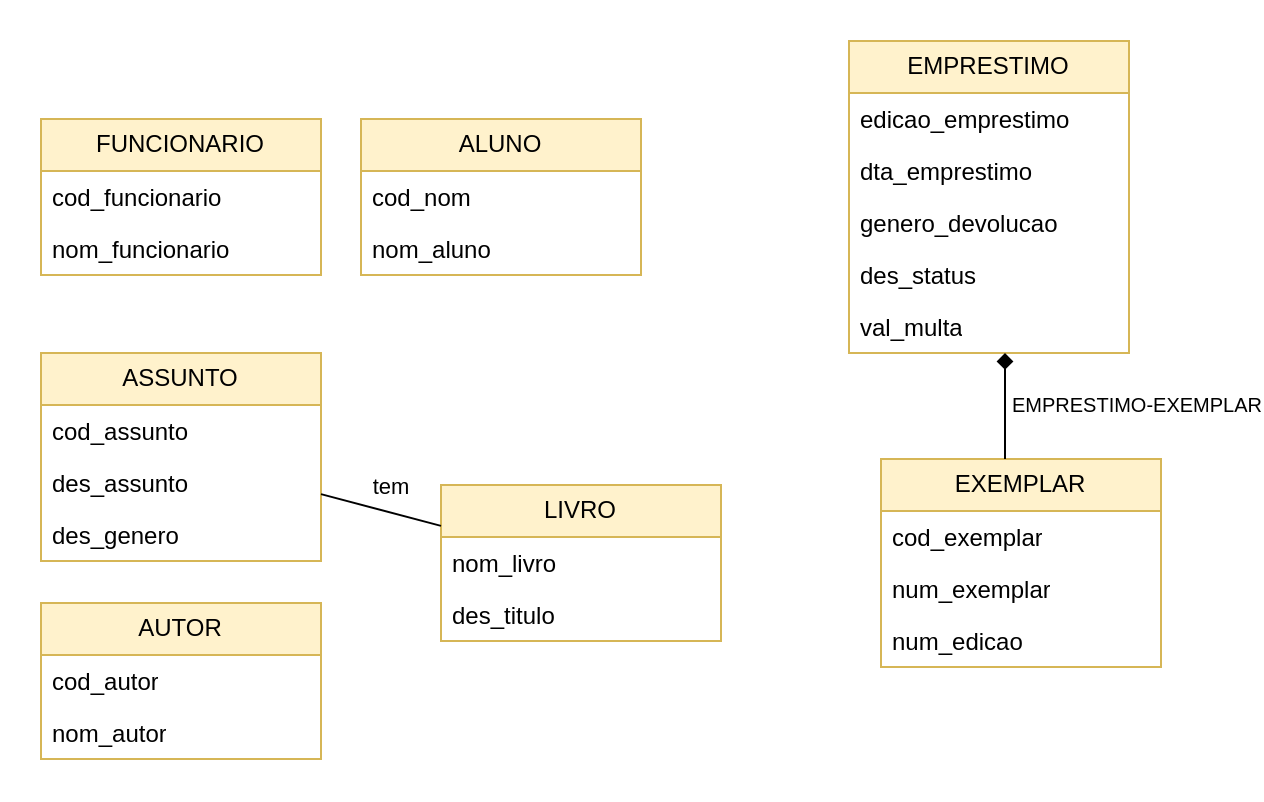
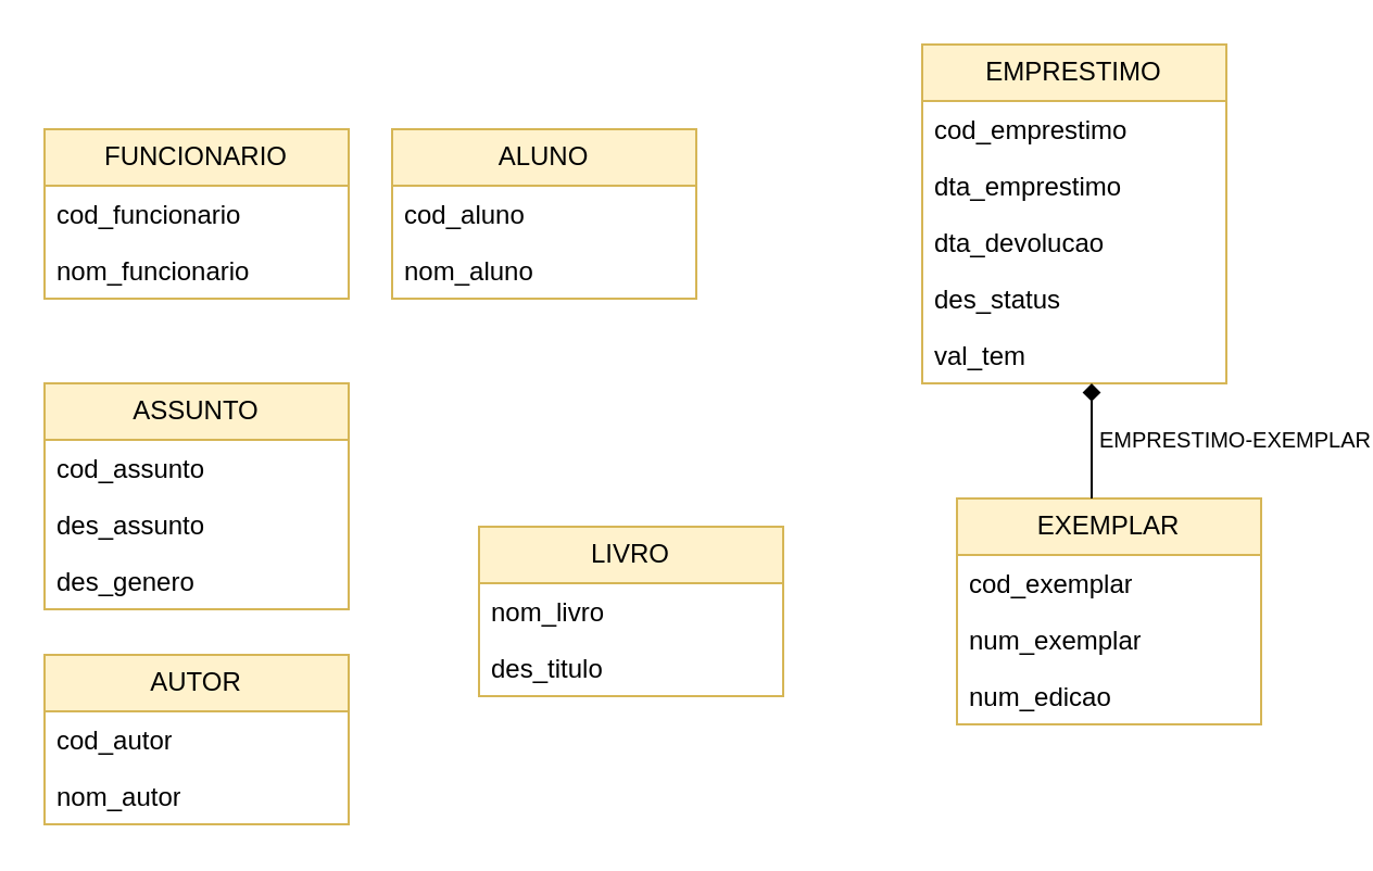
  <mxCell id="0" />
  <mxCell id="1" parent="0" />
  <mxCell id="2" value="ALUNO" style="swimlane;fontStyle=0;childLayout=stackLayout;horizontal=1;startSize=26;fillColor=#fff2cc;horizontalStack=0;resizeParent=1;resizeParentMax=0;resizeLast=0;collapsible=1;marginBottom=0;whiteSpace=wrap;html=1;strokeColor=#d6b656;" parent="1" vertex="1"><mxGeometry x="180" y="59" width="140" height="78" as="geometry" /></mxCell>
- <mxCell id="3" value="cod_nom" style="text;strokeColor=none;fillColor=none;align=left;verticalAlign=top;spacingLeft=4;spacingRight=4;overflow=hidden;rotatable=0;points=[[0,0.5],[1,0.5]];portConstraint=eastwest;whiteSpace=wrap;html=1;" parent="2" vertex="1"><mxGeometry y="26" width="140" height="26" as="geometry" /></mxCell>
+ <mxCell id="3" value="cod_aluno" style="text;strokeColor=none;fillColor=none;align=left;verticalAlign=top;spacingLeft=4;spacingRight=4;overflow=hidden;rotatable=0;points=[[0,0.5],[1,0.5]];portConstraint=eastwest;whiteSpace=wrap;html=1;" parent="2" vertex="1"><mxGeometry y="26" width="140" height="26" as="geometry" /></mxCell>
  <mxCell id="4" value="nom_aluno" style="text;strokeColor=none;fillColor=none;align=left;verticalAlign=top;spacingLeft=4;spacingRight=4;overflow=hidden;rotatable=0;points=[[0,0.5],[1,0.5]];portConstraint=eastwest;whiteSpace=wrap;html=1;" parent="2" vertex="1"><mxGeometry y="52" width="140" height="26" as="geometry" /></mxCell>
  <mxCell id="5" value="AUTOR" style="swimlane;fontStyle=0;childLayout=stackLayout;horizontal=1;startSize=26;fillColor=#fff2cc;horizontalStack=0;resizeParent=1;resizeParentMax=0;resizeLast=0;collapsible=1;marginBottom=0;whiteSpace=wrap;html=1;strokeColor=#d6b656;" parent="1" vertex="1"><mxGeometry x="20" y="301" width="140" height="78" as="geometry" /></mxCell>
  <mxCell id="6" value="cod_autor" style="text;strokeColor=none;fillColor=none;align=left;verticalAlign=top;spacingLeft=4;spacingRight=4;overflow=hidden;rotatable=0;points=[[0,0.5],[1,0.5]];portConstraint=eastwest;whiteSpace=wrap;html=1;" parent="5" vertex="1"><mxGeometry y="26" width="140" height="26" as="geometry" /></mxCell>
  <mxCell id="7" value="nom_autor" style="text;strokeColor=none;fillColor=none;align=left;verticalAlign=top;spacingLeft=4;spacingRight=4;overflow=hidden;rotatable=0;points=[[0,0.5],[1,0.5]];portConstraint=eastwest;whiteSpace=wrap;html=1;" parent="5" vertex="1"><mxGeometry y="52" width="140" height="26" as="geometry" /></mxCell>
  <mxCell id="8" value="LIVRO" style="swimlane;fontStyle=0;childLayout=stackLayout;horizontal=1;startSize=26;fillColor=#fff2cc;horizontalStack=0;resizeParent=1;resizeParentMax=0;resizeLast=0;collapsible=1;marginBottom=0;whiteSpace=wrap;html=1;strokeColor=#d6b656;" parent="1" vertex="1"><mxGeometry x="220" y="242" width="140" height="78" as="geometry" /></mxCell>
  <mxCell id="9" value="nom_livro" style="text;strokeColor=none;fillColor=none;align=left;verticalAlign=top;spacingLeft=4;spacingRight=4;overflow=hidden;rotatable=0;points=[[0,0.5],[1,0.5]];portConstraint=eastwest;whiteSpace=wrap;html=1;" parent="8" vertex="1"><mxGeometry y="26" width="140" height="26" as="geometry" /></mxCell>
  <mxCell id="10" value="des_titulo" style="text;strokeColor=none;fillColor=none;align=left;verticalAlign=top;spacingLeft=4;spacingRight=4;overflow=hidden;rotatable=0;points=[[0,0.5],[1,0.5]];portConstraint=eastwest;whiteSpace=wrap;html=1;" parent="8" vertex="1"><mxGeometry y="52" width="140" height="26" as="geometry" /></mxCell>
  <mxCell id="11" value="FUNCIONARIO" style="swimlane;fontStyle=0;childLayout=stackLayout;horizontal=1;startSize=26;fillColor=#fff2cc;horizontalStack=0;resizeParent=1;resizeParentMax=0;resizeLast=0;collapsible=1;marginBottom=0;whiteSpace=wrap;html=1;strokeColor=#d6b656;" parent="1" vertex="1"><mxGeometry x="20" y="59" width="140" height="78" as="geometry" /></mxCell>
  <mxCell id="12" value="cod_funcionario" style="text;strokeColor=none;fillColor=none;align=left;verticalAlign=top;spacingLeft=4;spacingRight=4;overflow=hidden;rotatable=0;points=[[0,0.5],[1,0.5]];portConstraint=eastwest;whiteSpace=wrap;html=1;" parent="11" vertex="1"><mxGeometry y="26" width="140" height="26" as="geometry" /></mxCell>
  <mxCell id="13" value="nom_funcionario" style="text;strokeColor=none;fillColor=none;align=left;verticalAlign=top;spacingLeft=4;spacingRight=4;overflow=hidden;rotatable=0;points=[[0,0.5],[1,0.5]];portConstraint=eastwest;whiteSpace=wrap;html=1;" parent="11" vertex="1"><mxGeometry y="52" width="140" height="26" as="geometry" /></mxCell>
  <mxCell id="14" value="EMPRESTIMO" style="swimlane;fontStyle=0;childLayout=stackLayout;horizontal=1;startSize=26;fillColor=#fff2cc;horizontalStack=0;resizeParent=1;resizeParentMax=0;resizeLast=0;collapsible=1;marginBottom=0;whiteSpace=wrap;html=1;strokeColor=#d6b656;" vertex="1" parent="1"><mxGeometry x="424" y="20" width="140" height="156" as="geometry" /></mxCell>
- <mxCell id="15" value="edicao_emprestimo" style="text;strokeColor=none;fillColor=none;align=left;verticalAlign=top;spacingLeft=4;spacingRight=4;overflow=hidden;rotatable=0;points=[[0,0.5],[1,0.5]];portConstraint=eastwest;whiteSpace=wrap;html=1;" vertex="1" parent="14"><mxGeometry y="26" width="140" height="26" as="geometry" /></mxCell>
+ <mxCell id="15" value="cod_emprestimo" style="text;strokeColor=none;fillColor=none;align=left;verticalAlign=top;spacingLeft=4;spacingRight=4;overflow=hidden;rotatable=0;points=[[0,0.5],[1,0.5]];portConstraint=eastwest;whiteSpace=wrap;html=1;" vertex="1" parent="14"><mxGeometry y="26" width="140" height="26" as="geometry" /></mxCell>
  <mxCell id="16" value="dta_emprestimo" style="text;strokeColor=none;fillColor=none;align=left;verticalAlign=top;spacingLeft=4;spacingRight=4;overflow=hidden;rotatable=0;points=[[0,0.5],[1,0.5]];portConstraint=eastwest;whiteSpace=wrap;html=1;" vertex="1" parent="14"><mxGeometry y="52" width="140" height="26" as="geometry" /></mxCell>
- <mxCell id="17" value="genero_devolucao" style="text;strokeColor=none;fillColor=none;align=left;verticalAlign=top;spacingLeft=4;spacingRight=4;overflow=hidden;rotatable=0;points=[[0,0.5],[1,0.5]];portConstraint=eastwest;whiteSpace=wrap;html=1;" vertex="1" parent="14"><mxGeometry y="78" width="140" height="26" as="geometry" /></mxCell>
+ <mxCell id="17" value="dta_devolucao" style="text;strokeColor=none;fillColor=none;align=left;verticalAlign=top;spacingLeft=4;spacingRight=4;overflow=hidden;rotatable=0;points=[[0,0.5],[1,0.5]];portConstraint=eastwest;whiteSpace=wrap;html=1;" vertex="1" parent="14"><mxGeometry y="78" width="140" height="26" as="geometry" /></mxCell>
  <mxCell id="18" value="des_status" style="text;strokeColor=none;fillColor=none;align=left;verticalAlign=top;spacingLeft=4;spacingRight=4;overflow=hidden;rotatable=0;points=[[0,0.5],[1,0.5]];portConstraint=eastwest;whiteSpace=wrap;html=1;" vertex="1" parent="14"><mxGeometry y="104" width="140" height="26" as="geometry" /></mxCell>
- <mxCell id="19" value="val_multa" style="text;strokeColor=none;fillColor=none;align=left;verticalAlign=top;spacingLeft=4;spacingRight=4;overflow=hidden;rotatable=0;points=[[0,0.5],[1,0.5]];portConstraint=eastwest;whiteSpace=wrap;html=1;" vertex="1" parent="14"><mxGeometry y="130" width="140" height="26" as="geometry" /></mxCell>
+ <mxCell id="19" value="val_tem" style="text;strokeColor=none;fillColor=none;align=left;verticalAlign=top;spacingLeft=4;spacingRight=4;overflow=hidden;rotatable=0;points=[[0,0.5],[1,0.5]];portConstraint=eastwest;whiteSpace=wrap;html=1;" vertex="1" parent="14"><mxGeometry y="130" width="140" height="26" as="geometry" /></mxCell>
  <mxCell id="20" value="EXEMPLAR" style="swimlane;fontStyle=0;childLayout=stackLayout;horizontal=1;startSize=26;fillColor=#fff2cc;horizontalStack=0;resizeParent=1;resizeParentMax=0;resizeLast=0;collapsible=1;marginBottom=0;whiteSpace=wrap;html=1;strokeColor=#d6b656;" vertex="1" parent="1"><mxGeometry x="440" y="229" width="140" height="104" as="geometry" /></mxCell>
  <mxCell id="21" value="cod_exemplar" style="text;strokeColor=none;fillColor=none;align=left;verticalAlign=top;spacingLeft=4;spacingRight=4;overflow=hidden;rotatable=0;points=[[0,0.5],[1,0.5]];portConstraint=eastwest;whiteSpace=wrap;html=1;" vertex="1" parent="20"><mxGeometry y="26" width="140" height="26" as="geometry" /></mxCell>
  <mxCell id="22" value="num_exemplar" style="text;strokeColor=none;fillColor=none;align=left;verticalAlign=top;spacingLeft=4;spacingRight=4;overflow=hidden;rotatable=0;points=[[0,0.5],[1,0.5]];portConstraint=eastwest;whiteSpace=wrap;html=1;" vertex="1" parent="20"><mxGeometry y="52" width="140" height="26" as="geometry" /></mxCell>
  <mxCell id="23" value="num_edicao" style="text;strokeColor=none;fillColor=none;align=left;verticalAlign=top;spacingLeft=4;spacingRight=4;overflow=hidden;rotatable=0;points=[[0,0.5],[1,0.5]];portConstraint=eastwest;whiteSpace=wrap;html=1;" vertex="1" parent="20"><mxGeometry y="78" width="140" height="26" as="geometry" /></mxCell>
  <mxCell id="24" value="ASSUNTO" style="swimlane;fontStyle=0;childLayout=stackLayout;horizontal=1;startSize=26;fillColor=#fff2cc;horizontalStack=0;resizeParent=1;resizeParentMax=0;resizeLast=0;collapsible=1;marginBottom=0;whiteSpace=wrap;html=1;strokeColor=#d6b656;" vertex="1" parent="1"><mxGeometry x="20" y="176" width="140" height="104" as="geometry" /></mxCell>
  <mxCell id="25" value="cod_assunto" style="text;strokeColor=none;fillColor=none;align=left;verticalAlign=top;spacingLeft=4;spacingRight=4;overflow=hidden;rotatable=0;points=[[0,0.5],[1,0.5]];portConstraint=eastwest;whiteSpace=wrap;html=1;" vertex="1" parent="24"><mxGeometry y="26" width="140" height="26" as="geometry" /></mxCell>
  <mxCell id="26" value="des_assunto" style="text;strokeColor=none;fillColor=none;align=left;verticalAlign=top;spacingLeft=4;spacingRight=4;overflow=hidden;rotatable=0;points=[[0,0.5],[1,0.5]];portConstraint=eastwest;whiteSpace=wrap;html=1;" vertex="1" parent="24"><mxGeometry y="52" width="140" height="26" as="geometry" /></mxCell>
  <mxCell id="27" value="des_genero" style="text;strokeColor=none;fillColor=none;align=left;verticalAlign=top;spacingLeft=4;spacingRight=4;overflow=hidden;rotatable=0;points=[[0,0.5],[1,0.5]];portConstraint=eastwest;whiteSpace=wrap;html=1;" vertex="1" parent="24"><mxGeometry y="78" width="140" height="26" as="geometry" /></mxCell>
- <mxCell id="28" value="" style="endArrow=none;html=1;rounded=0;" edge="1" parent="1" source="8" target="24"><mxGeometry width="50" height="50" relative="1" as="geometry"><mxPoint x="280" y="291" as="sourcePoint" /><mxPoint x="330" y="241" as="targetPoint" /></mxGeometry></mxCell>
- <mxCell id="29" value="tem" style="edgeLabel;html=1;align=center;verticalAlign=middle;resizable=0;points=[];" vertex="1" connectable="0" parent="28"><mxGeometry x="-0.084" relative="1" as="geometry"><mxPoint x="2" y="-13" as="offset" /></mxGeometry></mxCell>
  <mxCell id="30" value="" style="endArrow=diamond;html=1;rounded=0;edgeStyle=elbowEdgeStyle;" edge="1" parent="1" source="20" target="14"><mxGeometry width="50" height="50" relative="1" as="geometry"><mxPoint x="280" y="291" as="sourcePoint" /><mxPoint x="330" y="241" as="targetPoint" /></mxGeometry></mxCell>
  <mxCell id="31" value="&lt;font style=&quot;font-size: 10px;&quot;&gt;EMPRESTIMO-EXEMPLAR&lt;/font&gt;" style="edgeLabel;html=1;align=center;verticalAlign=middle;resizable=0;points=[];" vertex="1" connectable="0" parent="30"><mxGeometry x="-0.273" y="-2" relative="1" as="geometry"><mxPoint x="63" y="-9" as="offset" /></mxGeometry></mxCell>
